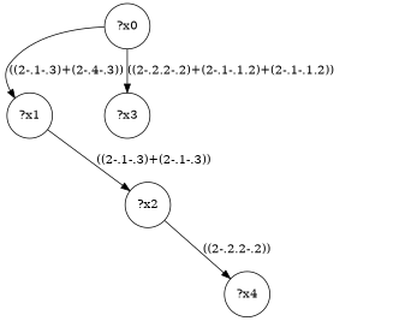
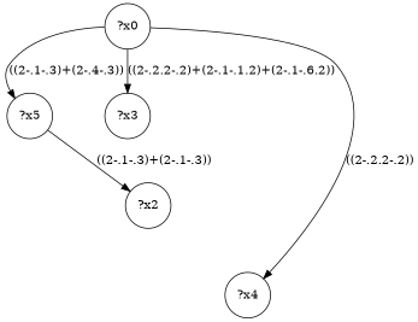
  digraph {
    node [shape=circle]
    n1 [label="?x0"]
-   n2 [label="?x1"]
+   n2 [label="?x5"]
    n3 [label="?x3"]
    n4 [label="?x2"]
    n5 [label="?x4"]
    n1 -> n2 [label="((2-.1-.3)+(2-.4-.3))"]
-   n1 -> n3 [label="((2-.2.2-.2)+(2-.1-.1.2)+(2-.1-.1.2))"]
+   n1 -> n3 [label="((2-.2.2-.2)+(2-.1-.1.2)+(2-.1-.6.2))"]
    n2 -> n4 [label="((2-.1-.3)+(2-.1-.3))"]
-   n4 -> n5 [label="((2-.2.2-.2))"]
+   n1 -> n5 [label="((2-.2.2-.2))"]
  }
